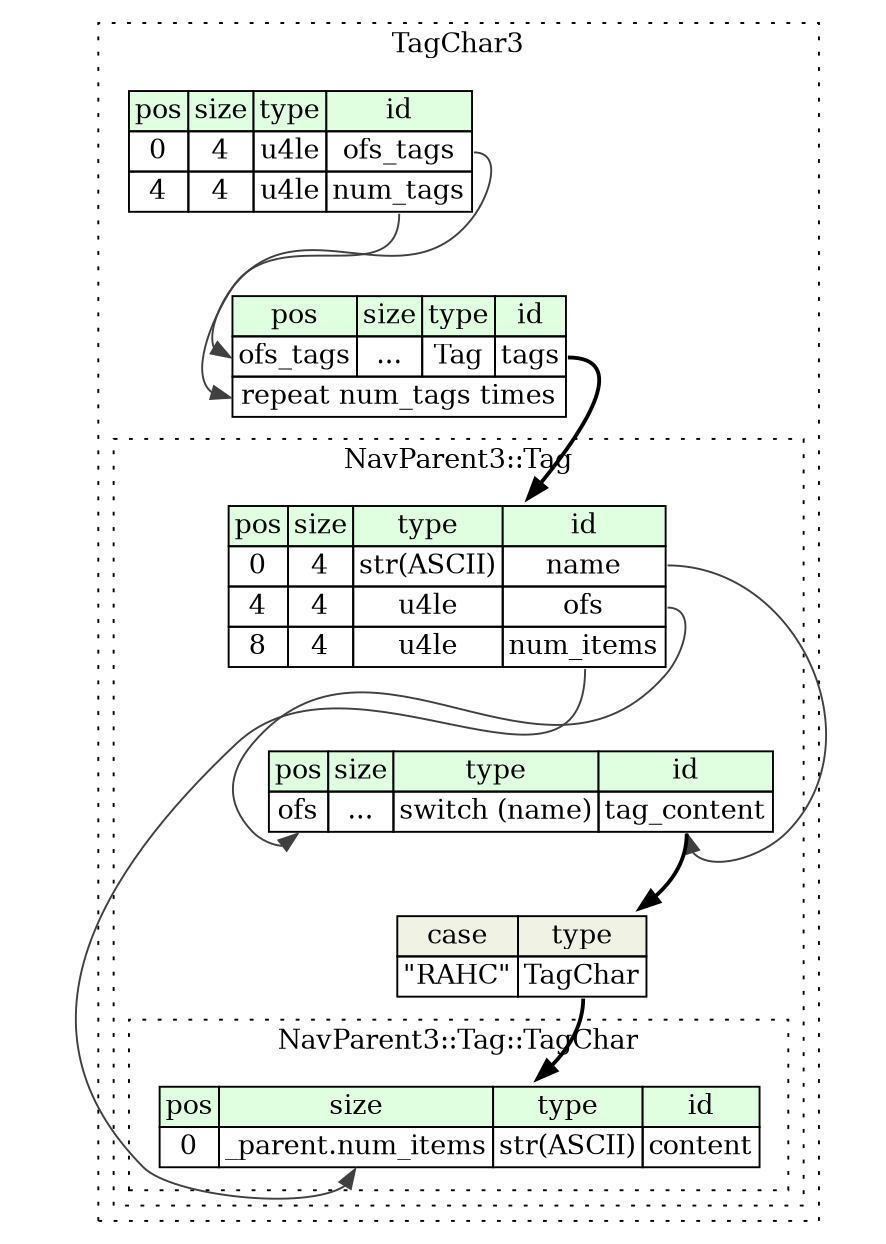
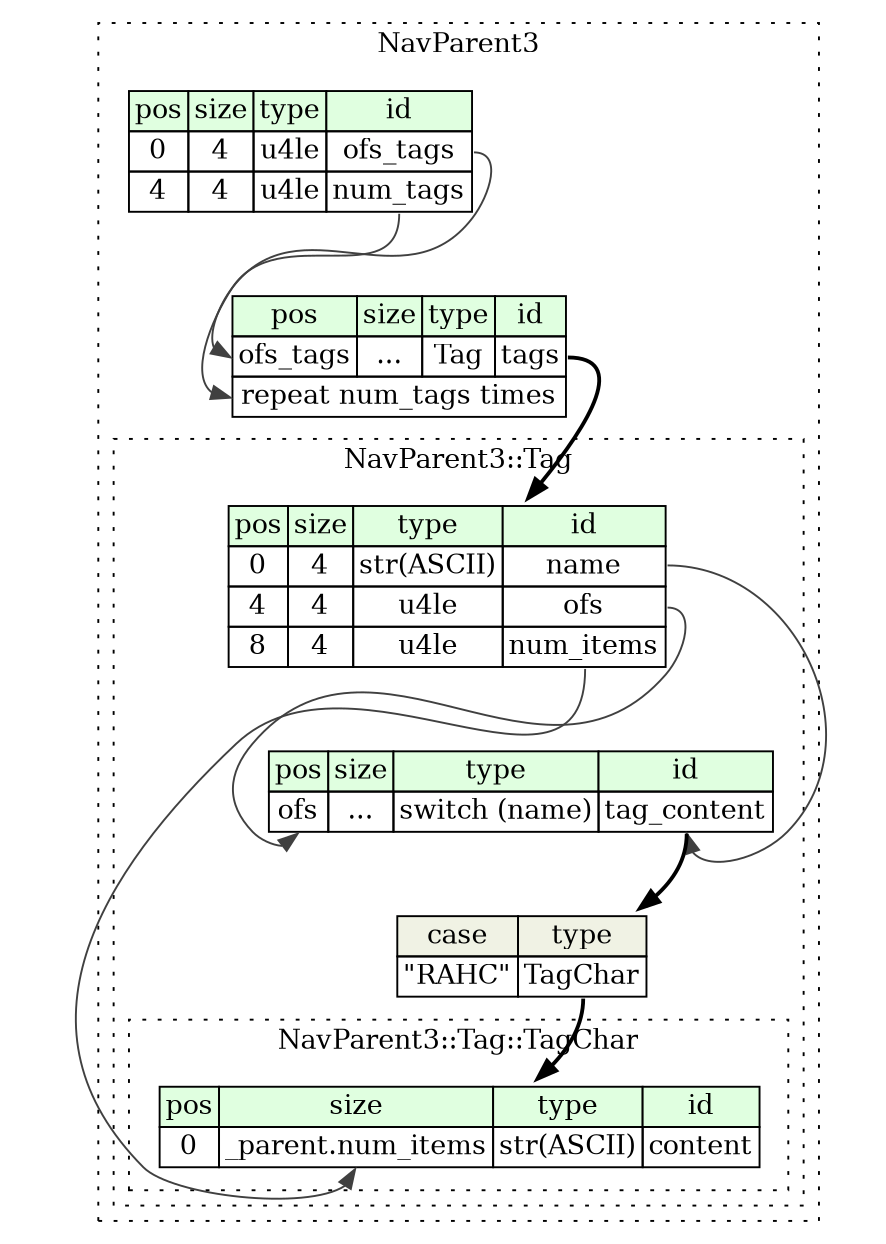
  digraph {
    rankdir=TB
    node [shape=plaintext]
    edge [color="#404040"]
    n1 [label=<<TABLE BORDER="0" CELLBORDER="1" CELLSPACING="0"> 					<TR><TD BGCOLOR="#E0FFE0">pos</TD><TD BGCOLOR="#E0FFE0">size</TD><TD BGCOLOR="#E0FFE0">type</TD><TD BGCOLOR="#E0FFE0">id</TD></TR> 					<TR><TD PORT="content_pos">0</TD><TD PORT="content_size">_parent.num_items</TD><TD>str(ASCII)</TD><TD PORT="content_type">content</TD></TR> 				</TABLE>>]
    n2 [label=<<TABLE BORDER="0" CELLBORDER="1" CELLSPACING="0"> 				<TR><TD BGCOLOR="#E0FFE0">pos</TD><TD BGCOLOR="#E0FFE0">size</TD><TD BGCOLOR="#E0FFE0">type</TD><TD BGCOLOR="#E0FFE0">id</TD></TR> 				<TR><TD PORT="name_pos">0</TD><TD PORT="name_size">4</TD><TD>str(ASCII)</TD><TD PORT="name_type">name</TD></TR> 				<TR><TD PORT="ofs_pos">4</TD><TD PORT="ofs_size">4</TD><TD>u4le</TD><TD PORT="ofs_type">ofs</TD></TR> 				<TR><TD PORT="num_items_pos">8</TD><TD PORT="num_items_size">4</TD><TD>u4le</TD><TD PORT="num_items_type">num_items</TD></TR> 			</TABLE>>]
    n3 [label=<<TABLE BORDER="0" CELLBORDER="1" CELLSPACING="0"> 				<TR><TD BGCOLOR="#E0FFE0">pos</TD><TD BGCOLOR="#E0FFE0">size</TD><TD BGCOLOR="#E0FFE0">type</TD><TD BGCOLOR="#E0FFE0">id</TD></TR> 				<TR><TD PORT="tag_content_pos">ofs</TD><TD PORT="tag_content_size">...</TD><TD>switch (name)</TD><TD PORT="tag_content_type">tag_content</TD></TR> 			</TABLE>>]
    n4 [label=<<TABLE BORDER="0" CELLBORDER="1" CELLSPACING="0"> 	<TR><TD BGCOLOR="#F0F2E4">case</TD><TD BGCOLOR="#F0F2E4">type</TD></TR> 	<TR><TD>&quot;RAHC&quot;</TD><TD PORT="case0">TagChar</TD></TR> </TABLE>>]
    n5 [label=<<TABLE BORDER="0" CELLBORDER="1" CELLSPACING="0"> 			<TR><TD BGCOLOR="#E0FFE0">pos</TD><TD BGCOLOR="#E0FFE0">size</TD><TD BGCOLOR="#E0FFE0">type</TD><TD BGCOLOR="#E0FFE0">id</TD></TR> 			<TR><TD PORT="ofs_tags_pos">0</TD><TD PORT="ofs_tags_size">4</TD><TD>u4le</TD><TD PORT="ofs_tags_type">ofs_tags</TD></TR> 			<TR><TD PORT="num_tags_pos">4</TD><TD PORT="num_tags_size">4</TD><TD>u4le</TD><TD PORT="num_tags_type">num_tags</TD></TR> 		</TABLE>>]
    n6 [label=<<TABLE BORDER="0" CELLBORDER="1" CELLSPACING="0"> 			<TR><TD BGCOLOR="#E0FFE0">pos</TD><TD BGCOLOR="#E0FFE0">size</TD><TD BGCOLOR="#E0FFE0">type</TD><TD BGCOLOR="#E0FFE0">id</TD></TR> 			<TR><TD PORT="tags_pos">ofs_tags</TD><TD PORT="tags_size">...</TD><TD>Tag</TD><TD PORT="tags_type">tags</TD></TR> 			<TR><TD COLSPAN="4" PORT="tags__repeat">repeat num_tags times</TD></TR> 		</TABLE>>]
    subgraph cluster_1 {
-     label=TagChar3
+     label=NavParent3
      style=dotted
      n5
      n6
      subgraph cluster_2 {
        label="NavParent3::Tag"
        style=dotted
        n2
        n3
        n4
        subgraph cluster_3 {
          label="NavParent3::Tag::TagChar"
          style=dotted
          n1
        }
      }
    }
    n2 -> n1 [headport=content_size tailport=num_items_type]
    n2 -> n3 [headport=tag_content_pos tailport=ofs_type]
    n2 -> n3 [headport=tag_content_type tailport=name_type]
    n3 -> n4 [style=bold tailport=tag_content_type color=""]
    n4 -> n1 [style=bold tailport=case0 color=""]
    n5 -> n6 [headport=tags_pos tailport=ofs_tags_type]
    n5 -> n6 [headport=tags__repeat tailport=num_tags_type]
    n6 -> n2 [style=bold tailport=tags_type color=""]
  }
